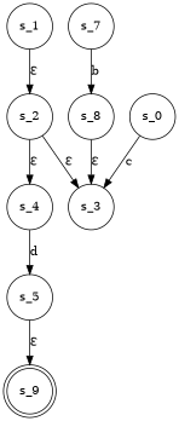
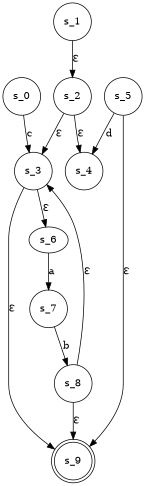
  digraph {
    rankdir=TB
    node [shape=circle]
    s_0
    s_3
    s_1
    s_2
    s_4
    s_9 [shape=doublecircle]
+   s_6 [shape=""]
    s_5
    s_7
    s_8
    s_0 -> s_3 [label=c]
+   s_3 -> s_9 [label="Ɛ"]
+   s_3 -> s_6 [label="Ɛ"]
    s_1 -> s_2 [label="Ɛ"]
    s_2 -> s_3 [label="Ɛ"]
    s_2 -> s_4 [label="Ɛ"]
-   s_4 -> s_5 [label=d]
+   s_5 -> s_4 [label=d]
+   s_6 -> s_7 [label=a]
    s_5 -> s_9 [label="Ɛ"]
    s_7 -> s_8 [label=b]
    s_8 -> s_3 [label="Ɛ"]
+   s_8 -> s_9 [label="Ɛ"]
  }
